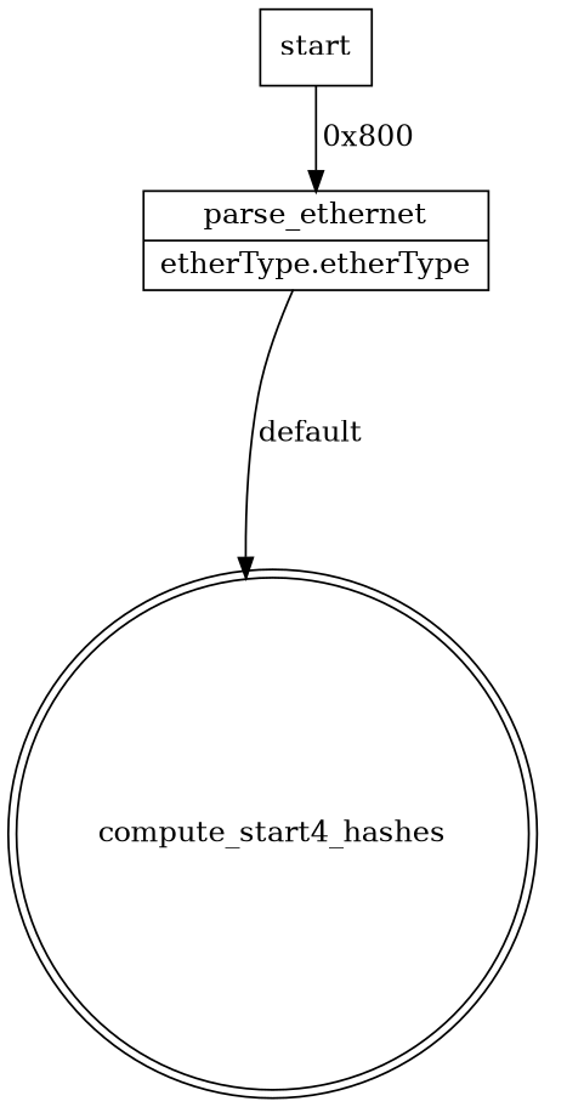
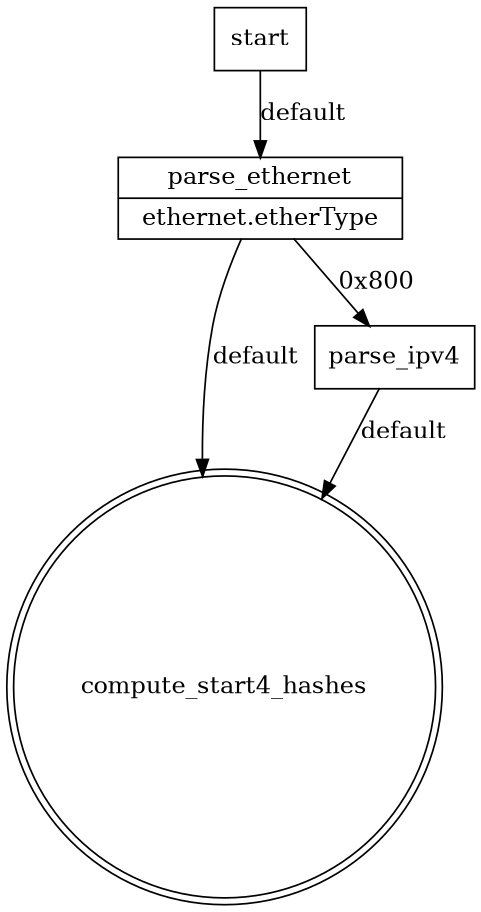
  digraph {
    node [shape=record]
    n1 [label="{start}"]
-   n2 [label="{parse_ethernet | {etherType.etherType}}"]
+   n2 [label="{parse_ethernet | {ethernet.etherType}}"]
    n3 [label=compute_start4_hashes shape=doublecircle]
-   n1 -> n2 [label="0x800"]
+   n4 [label="{parse_ipv4}"]
+   n1 -> n2 [label=default]
    n2 -> n3 [label=default]
+   n2 -> n4 [label="0x800"]
+   n4 -> n3 [label=default]
  }
